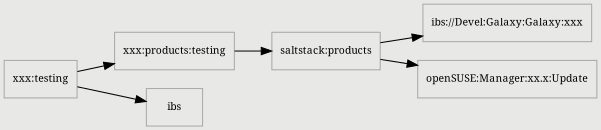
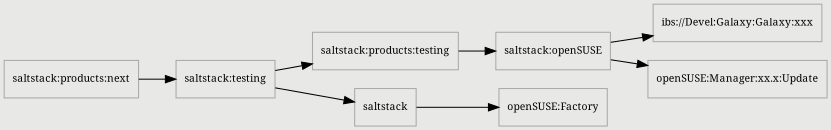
  digraph {
    bgcolor="#e8e8e7"
    fontname="Noto Serif"
    fontsize=30
    rankdir=LR
    node [color=darkgrey fontname="Noto Serif" fontsize=10 shape=box]
    edge [fontname="Noto Serif"]
-   "saltstack:testing" [label="xxx:testing"]
-   "saltstack:products:testing" [label="xxx:products:testing"]
-   "saltstack:products"
-   saltstack [label=ibs]
+   "saltstack:products:next"
+   "saltstack:testing"
+   "saltstack:products:testing"
+   "saltstack:products" [label="saltstack:openSUSE"]
+   saltstack
    n6 [label="ibs://Devel:Galaxy:Galaxy:xxx"]
    n7 [label="openSUSE:Manager:xx.x:Update"]
+   "openSUSE:Factory"
+   "saltstack:products:next" -> "saltstack:testing"
    "saltstack:testing" -> "saltstack:products:testing"
    "saltstack:testing" -> saltstack
    "saltstack:products:testing" -> "saltstack:products"
    "saltstack:products" -> n6
    "saltstack:products" -> n7
+   saltstack -> "openSUSE:Factory"
  }
